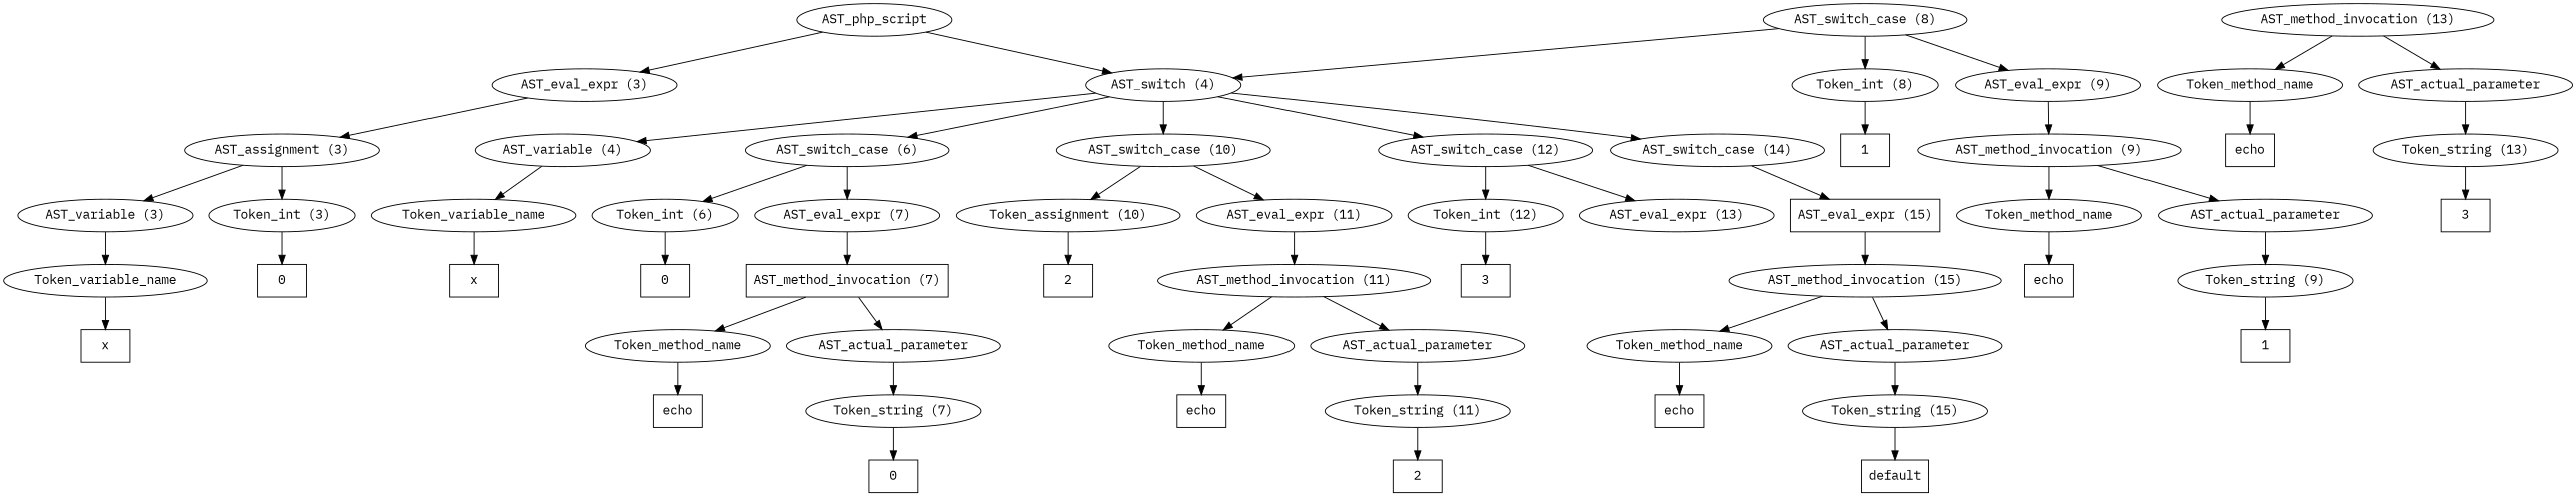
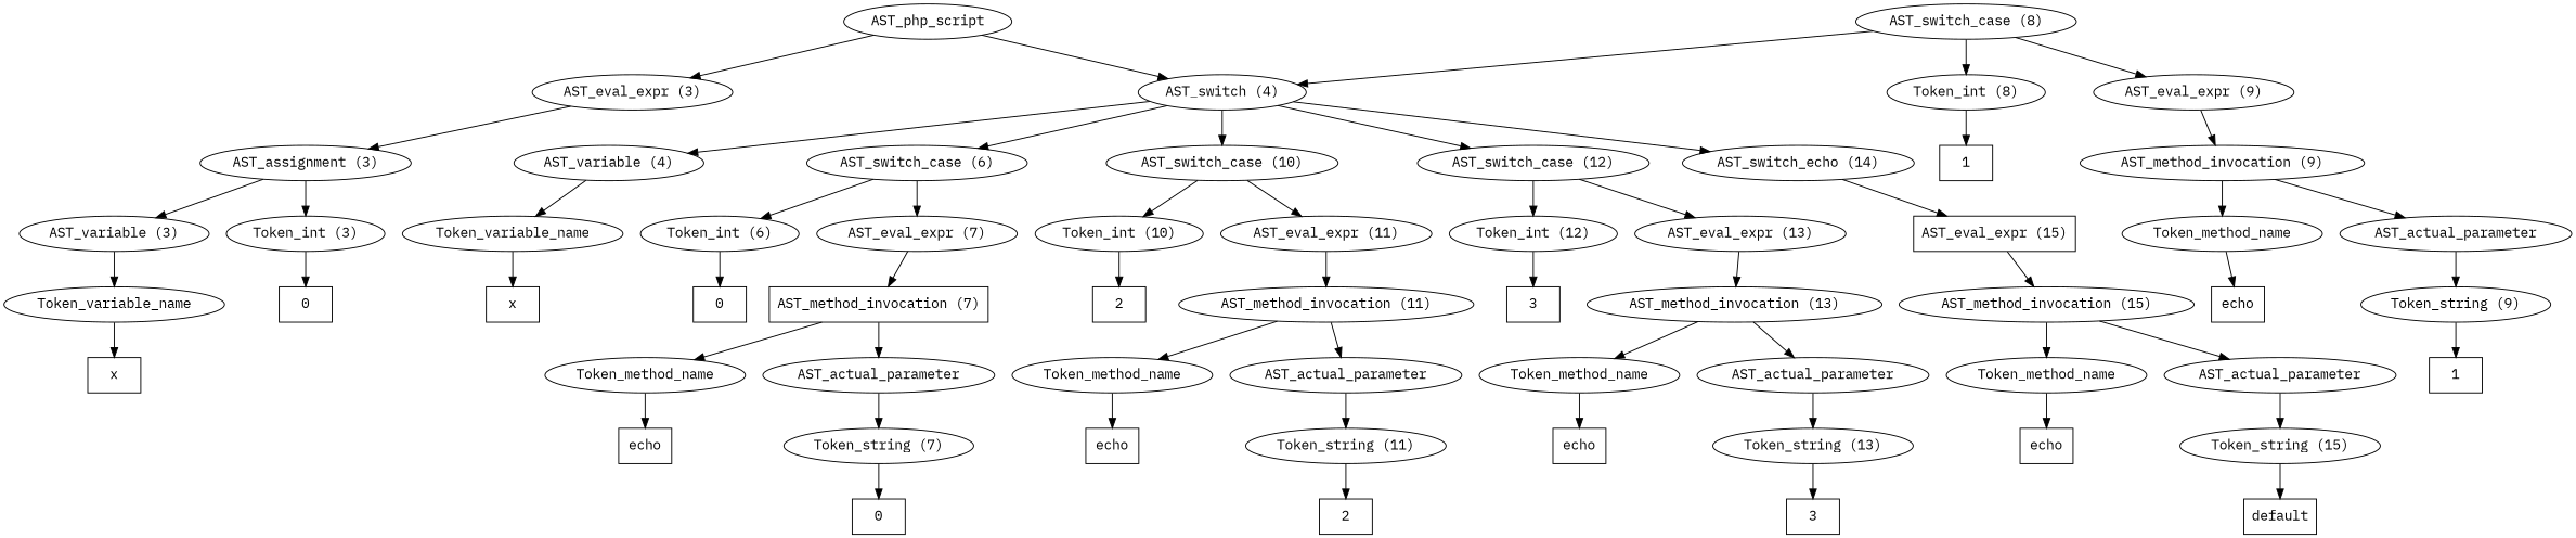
  digraph {
    fontname="IBM Plex Mono"
    node [fontname="IBM Plex Mono"]
    edge [fontname="IBM Plex Mono"]
    n1 [label=AST_php_script]
    n2 [label="AST_eval_expr (3)"]
    n3 [label="AST_switch (4)"]
    n4 [label="AST_assignment (3)"]
    n5 [label="AST_variable (4)"]
    n6 [label="AST_switch_case (6)"]
    n7 [label="AST_switch_case (10)"]
    n8 [label="AST_switch_case (12)"]
-   n9 [label="AST_switch_case (14)"]
+   n9 [label="AST_switch_echo (14)"]
    n10 [label="AST_variable (3)"]
    n11 [label="Token_int (3)"]
    n12 [label=Token_variable_name]
    n13 [label=0 shape=box]
    n14 [label=x shape=box]
    n15 [label=Token_variable_name]
    n16 [label="Token_int (6)"]
    n17 [label="AST_eval_expr (7)"]
    n18 [label="AST_switch_case (8)"]
    n19 [label="Token_int (8)"]
    n20 [label="AST_eval_expr (9)"]
-   n21 [label="Token_assignment (10)"]
+   n21 [label="Token_int (10)"]
    n22 [label="AST_eval_expr (11)"]
    n23 [label="Token_int (12)"]
    n24 [label="AST_eval_expr (13)"]
    n25 [label="AST_eval_expr (15)" shape=box]
    n26 [label=x shape=box]
    n27 [label=0 shape=box]
    n28 [label="AST_method_invocation (7)" shape=box]
    n29 [label=Token_method_name]
    n30 [label=AST_actual_parameter]
    n31 [label=echo shape=box]
    n32 [label="Token_string (7)"]
    n33 [label=0 shape=box]
    n34 [label=1 shape=box]
    n35 [label="AST_method_invocation (9)"]
    n36 [label=Token_method_name]
    n37 [label=AST_actual_parameter]
    n38 [label=echo shape=box]
    n39 [label="Token_string (9)"]
    n40 [label=1 shape=box]
    n41 [label=2 shape=box]
    n42 [label="AST_method_invocation (11)"]
    n43 [label=Token_method_name]
    n44 [label=AST_actual_parameter]
    n45 [label=echo shape=box]
    n46 [label="Token_string (11)"]
    n47 [label=2 shape=box]
    n48 [label=3 shape=box]
    n49 [label="AST_method_invocation (13)"]
    n50 [label=Token_method_name]
    n51 [label=AST_actual_parameter]
    n52 [label=echo shape=box]
    n53 [label="Token_string (13)"]
    n54 [label=3 shape=box]
    n55 [label="AST_method_invocation (15)"]
    n56 [label=Token_method_name]
    n57 [label=AST_actual_parameter]
    n58 [label=echo shape=box]
    n59 [label="Token_string (15)"]
    n60 [label=default shape=box]
    n1 -> n2
    n1 -> n3
    n2 -> n4
    n3 -> n5
    n3 -> n6
    n3 -> n7
    n3 -> n8
    n3 -> n9
    n4 -> n10
    n4 -> n11
    n5 -> n15
    n6 -> n16
    n6 -> n17
    n7 -> n21
    n7 -> n22
    n8 -> n23
    n8 -> n24
    n9 -> n25
    n10 -> n12
    n11 -> n13
    n12 -> n14
    n15 -> n26
    n16 -> n27
    n17 -> n28
    n18 -> n3
    n18 -> n19
    n18 -> n20
    n19 -> n34
    n20 -> n35
    n21 -> n41
    n22 -> n42
    n23 -> n48
+   n24 -> n49
    n25 -> n55
    n28 -> n29
    n28 -> n30
    n29 -> n31
    n30 -> n32
    n32 -> n33
    n35 -> n36
    n35 -> n37
    n36 -> n38
    n37 -> n39
    n39 -> n40
    n42 -> n43
    n42 -> n44
    n43 -> n45
    n44 -> n46
    n46 -> n47
    n49 -> n50
    n49 -> n51
    n50 -> n52
    n51 -> n53
    n53 -> n54
    n55 -> n56
    n55 -> n57
    n56 -> n58
    n57 -> n59
    n59 -> n60
  }
